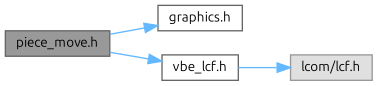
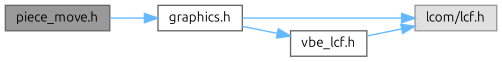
  digraph {
    fontname=Ubuntu
    rankdir=LR
    node [color=grey40 fillcolor=white fontname=Ubuntu fontsize=10 shape=box style=filled]
    edge [color=steelblue1 fontname=Ubuntu fontsize=10 labelfontname=Helvetica labelfontsize=10 style=solid]
    n1 [color=gray40 fillcolor=grey60 fontcolor=black height=0.2 label="piece_move.h" width=0.4]
    n2 [height=0.2 label="graphics.h" width=0.4]
    n3 [color=grey60 fillcolor="#E0E0E0" height=0.2 label="lcom/lcf.h" width=0.4]
    n4 [height=0.2 label="vbe_lcf.h" width=0.4]
    n1 -> n2
-   n1 -> n4
+   n2 -> n3
+   n2 -> n4
    n4 -> n3
  }
